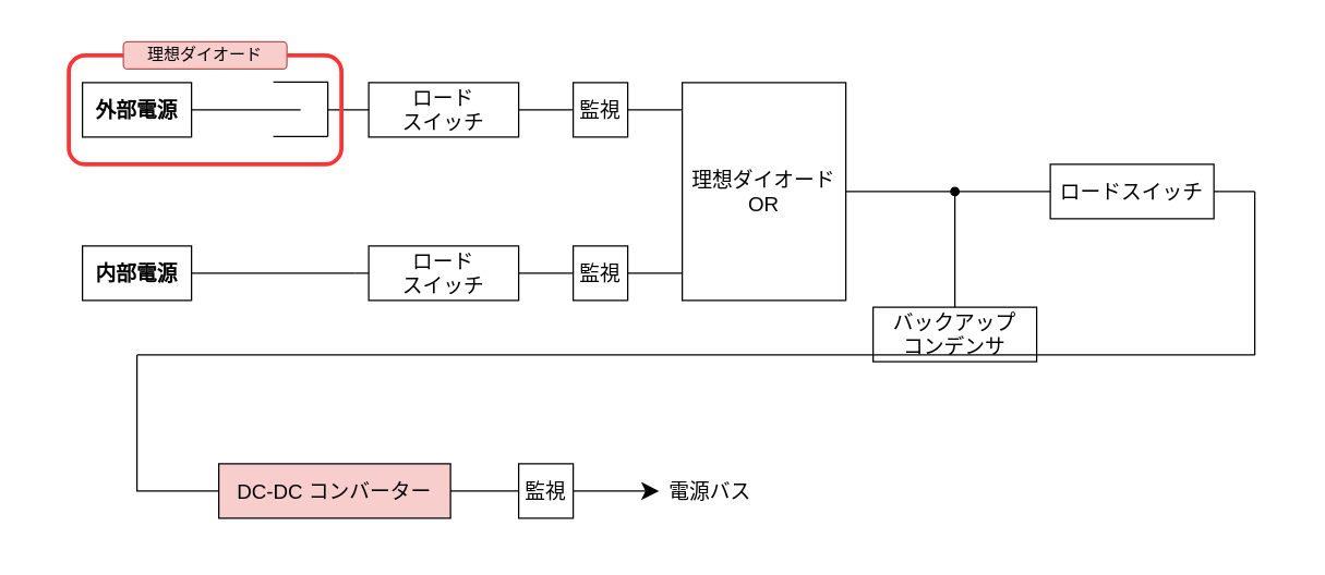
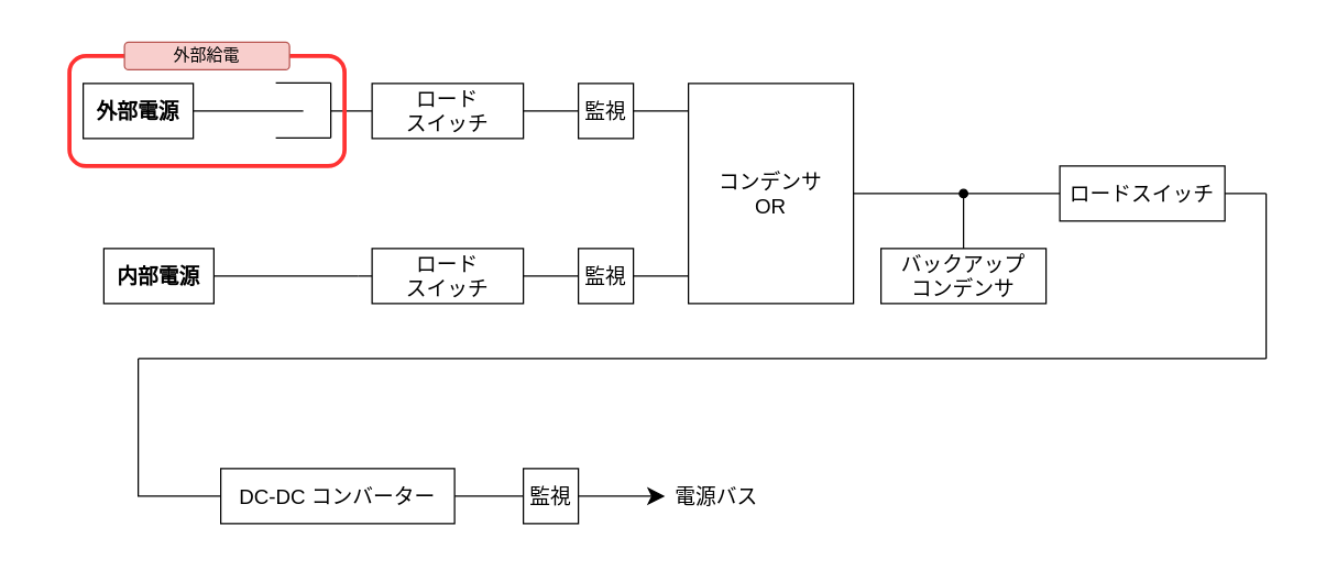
  <mxCell id="0" />
  <mxCell id="1" parent="0" />
  <mxCell id="2" value="" style="rounded=0;whiteSpace=wrap;html=1;strokeColor=none;" parent="1" vertex="1"><mxGeometry x="20" y="20" width="930" height="380" as="geometry" /></mxCell>
  <mxCell id="3" value="&lt;font style=&quot;font-size: 15px;&quot;&gt;&lt;b&gt;外部電源&lt;/b&gt;&lt;/font&gt;" style="rounded=0;whiteSpace=wrap;html=1;" parent="1" vertex="1"><mxGeometry x="60" y="60" width="80" height="40" as="geometry" /></mxCell>
- <mxCell id="4" value="&lt;font style=&quot;font-size: 15px;&quot;&gt;&lt;b&gt;内部電源&lt;/b&gt;&lt;/font&gt;" style="rounded=0;whiteSpace=wrap;html=1;" parent="1" vertex="1"><mxGeometry x="60" y="180" width="80" height="40" as="geometry" /></mxCell>
+ <mxCell id="4" value="&lt;font style=&quot;font-size: 15px;&quot;&gt;&lt;b&gt;内部電源&lt;/b&gt;&lt;/font&gt;" style="rounded=0;whiteSpace=wrap;html=1;" parent="1" vertex="1"><mxGeometry x="75" y="180" width="80" height="40" as="geometry" /></mxCell>
  <mxCell id="5" value="" style="endArrow=none;html=1;exitX=1;exitY=0.5;exitDx=0;exitDy=0;" parent="1" source="3" edge="1"><mxGeometry width="50" height="50" relative="1" as="geometry"><mxPoint x="210" y="170" as="sourcePoint" /><mxPoint x="220" y="80" as="targetPoint" /></mxGeometry></mxCell>
  <mxCell id="6" value="" style="endArrow=none;html=1;exitX=1;exitY=0.5;exitDx=0;exitDy=0;" parent="1" source="4" edge="1"><mxGeometry width="50" height="50" relative="1" as="geometry"><mxPoint x="160" y="199.76" as="sourcePoint" /><mxPoint x="260" y="200" as="targetPoint" /></mxGeometry></mxCell>
  <mxCell id="7" value="" style="endArrow=none;html=1;" parent="1" edge="1"><mxGeometry width="50" height="50" relative="1" as="geometry"><mxPoint x="240" y="59.52" as="sourcePoint" /><mxPoint x="200" y="59.52" as="targetPoint" /></mxGeometry></mxCell>
  <mxCell id="8" value="" style="endArrow=none;html=1;" parent="1" edge="1"><mxGeometry width="50" height="50" relative="1" as="geometry"><mxPoint x="240" y="99.52" as="sourcePoint" /><mxPoint x="200" y="99.52" as="targetPoint" /></mxGeometry></mxCell>
  <mxCell id="9" value="" style="endArrow=none;html=1;" parent="1" edge="1"><mxGeometry width="50" height="50" relative="1" as="geometry"><mxPoint x="240" y="59.52" as="sourcePoint" /><mxPoint x="240" y="99.52" as="targetPoint" /></mxGeometry></mxCell>
  <mxCell id="10" style="edgeStyle=none;html=1;entryX=0;entryY=0.5;entryDx=0;entryDy=0;endArrow=none;endFill=0;" parent="1" source="11" target="18" edge="1"><mxGeometry relative="1" as="geometry" /></mxCell>
  <mxCell id="11" value="&lt;font style=&quot;font-size: 15px;&quot;&gt;ロード&lt;/font&gt;&lt;div&gt;&lt;font style=&quot;font-size: 15px;&quot;&gt;スイッチ&lt;/font&gt;&lt;/div&gt;" style="rounded=0;whiteSpace=wrap;html=1;" parent="1" vertex="1"><mxGeometry x="270" y="60" width="110" height="40" as="geometry" /></mxCell>
  <mxCell id="12" style="edgeStyle=none;html=1;entryX=0;entryY=0.5;entryDx=0;entryDy=0;endArrow=none;endFill=0;" parent="1" source="13" target="19" edge="1"><mxGeometry relative="1" as="geometry" /></mxCell>
  <mxCell id="13" value="&lt;font style=&quot;font-size: 15px;&quot;&gt;ロード&lt;/font&gt;&lt;div&gt;&lt;font style=&quot;font-size: 15px;&quot;&gt;スイッチ&lt;/font&gt;&lt;/div&gt;" style="rounded=0;whiteSpace=wrap;html=1;" parent="1" vertex="1"><mxGeometry x="270" y="180" width="110" height="40" as="geometry" /></mxCell>
  <mxCell id="14" style="edgeStyle=none;html=1;entryX=0;entryY=0.5;entryDx=0;entryDy=0;endArrow=none;endFill=0;exitX=1;exitY=0.5;exitDx=0;exitDy=0;" parent="1" source="33" target="11" edge="1"><mxGeometry relative="1" as="geometry"><mxPoint x="290" y="80" as="sourcePoint" /></mxGeometry></mxCell>
  <mxCell id="15" style="edgeStyle=none;html=1;endArrow=none;endFill=0;" parent="1" edge="1"><mxGeometry relative="1" as="geometry"><mxPoint x="240" y="80" as="targetPoint" /><mxPoint x="250" y="80" as="sourcePoint" /></mxGeometry></mxCell>
  <mxCell id="16" style="edgeStyle=none;html=1;entryX=0;entryY=0.5;entryDx=0;entryDy=0;endArrow=none;endFill=0;" parent="1" target="13" edge="1"><mxGeometry relative="1" as="geometry"><mxPoint x="260" y="200" as="sourcePoint" /></mxGeometry></mxCell>
  <mxCell id="17" style="edgeStyle=none;html=1;entryX=0;entryY=0.125;entryDx=0;entryDy=0;entryPerimeter=0;endArrow=none;endFill=0;" parent="1" source="18" target="21" edge="1"><mxGeometry relative="1" as="geometry"><mxPoint x="490" y="80" as="targetPoint" /></mxGeometry></mxCell>
  <mxCell id="18" value="&lt;font style=&quot;font-size: 15px;&quot;&gt;監視&lt;/font&gt;" style="rounded=0;whiteSpace=wrap;html=1;" parent="1" vertex="1"><mxGeometry x="420" y="60" width="40" height="40" as="geometry" /></mxCell>
  <mxCell id="19" value="&lt;font style=&quot;font-size: 15px;&quot;&gt;監視&lt;/font&gt;" style="rounded=0;whiteSpace=wrap;html=1;" parent="1" vertex="1"><mxGeometry x="420" y="180" width="40" height="40" as="geometry" /></mxCell>
  <mxCell id="20" style="edgeStyle=none;html=1;entryX=0;entryY=0.5;entryDx=0;entryDy=0;endArrow=none;endFill=0;" parent="1" source="21" target="25" edge="1"><mxGeometry relative="1" as="geometry" /></mxCell>
- <mxCell id="21" value="&lt;font style=&quot;font-size: 15px;&quot;&gt;理想ダイオード&lt;/font&gt;&lt;div&gt;&lt;font style=&quot;font-size: 15px;&quot;&gt;OR&lt;/font&gt;&lt;/div&gt;" style="rounded=0;whiteSpace=wrap;html=1;" parent="1" vertex="1"><mxGeometry x="500" y="60" width="120" height="160" as="geometry" /></mxCell>
+ <mxCell id="21" value="&lt;font style=&quot;font-size: 15px;&quot;&gt;コンデンサ&lt;/font&gt;&lt;div&gt;&lt;font style=&quot;font-size: 15px;&quot;&gt;OR&lt;/font&gt;&lt;/div&gt;" style="rounded=0;whiteSpace=wrap;html=1;" parent="1" vertex="1"><mxGeometry x="500" y="60" width="120" height="160" as="geometry" /></mxCell>
  <mxCell id="22" style="edgeStyle=none;html=1;entryX=0;entryY=0.875;entryDx=0;entryDy=0;entryPerimeter=0;endArrow=none;endFill=0;" parent="1" source="19" target="21" edge="1"><mxGeometry relative="1" as="geometry" /></mxCell>
  <mxCell id="23" style="edgeStyle=none;html=1;endArrow=oval;endFill=1;" parent="1" source="24" edge="1"><mxGeometry relative="1" as="geometry"><mxPoint x="700" y="140" as="targetPoint" /></mxGeometry></mxCell>
- <mxCell id="24" value="&lt;font style=&quot;font-size: 15px;&quot;&gt;バックアップ&lt;/font&gt;&lt;div&gt;&lt;font style=&quot;font-size: 15px;&quot;&gt;コンデンサ&lt;/font&gt;&lt;/div&gt;" style="rounded=0;whiteSpace=wrap;html=1;" parent="1" vertex="1"><mxGeometry x="640" y="225" width="120" height="40" as="geometry" /></mxCell>
+ <mxCell id="24" value="&lt;font style=&quot;font-size: 15px;&quot;&gt;バックアップ&lt;/font&gt;&lt;div&gt;&lt;font style=&quot;font-size: 15px;&quot;&gt;コンデンサ&lt;/font&gt;&lt;/div&gt;" style="rounded=0;whiteSpace=wrap;html=1;" parent="1" vertex="1"><mxGeometry x="640" y="180" width="120" height="40" as="geometry" /></mxCell>
  <mxCell id="25" value="&lt;font style=&quot;font-size: 15px;&quot;&gt;ロードスイッチ&lt;/font&gt;" style="rounded=0;whiteSpace=wrap;html=1;" parent="1" vertex="1"><mxGeometry x="770" y="120" width="120" height="40" as="geometry" /></mxCell>
  <mxCell id="26" value="" style="endArrow=none;html=1;exitX=1;exitY=0.5;exitDx=0;exitDy=0;" parent="1" source="25" edge="1"><mxGeometry width="50" height="50" relative="1" as="geometry"><mxPoint x="950" y="140" as="sourcePoint" /><mxPoint x="920" y="140" as="targetPoint" /></mxGeometry></mxCell>
  <mxCell id="27" value="" style="endArrow=none;html=1;" parent="1" edge="1"><mxGeometry width="50" height="50" relative="1" as="geometry"><mxPoint x="920" y="260" as="sourcePoint" /><mxPoint x="920" y="140" as="targetPoint" /></mxGeometry></mxCell>
  <mxCell id="28" value="" style="endArrow=none;html=1;" parent="1" edge="1"><mxGeometry width="50" height="50" relative="1" as="geometry"><mxPoint x="920" y="260" as="sourcePoint" /><mxPoint x="100" y="260" as="targetPoint" /></mxGeometry></mxCell>
  <mxCell id="29" value="" style="endArrow=none;html=1;rounded=0;strokeWidth=1;edgeStyle=elbowEdgeStyle;exitX=0;exitY=0.5;exitDx=0;exitDy=0;" parent="1" source="31" edge="1"><mxGeometry width="50" height="50" relative="1" as="geometry"><mxPoint x="100" y="360" as="sourcePoint" /><mxPoint x="100" y="260" as="targetPoint" /><Array as="points"><mxPoint x="100" y="310" /></Array></mxGeometry></mxCell>
  <mxCell id="30" style="edgeStyle=none;html=1;strokeWidth=1;endSize=10;" parent="1" source="31" edge="1"><mxGeometry relative="1" as="geometry"><mxPoint x="483" y="360" as="targetPoint" /></mxGeometry></mxCell>
  <mxCell id="31" value="&lt;font style=&quot;font-size: 15px;&quot;&gt;監視&lt;/font&gt;" style="rounded=0;whiteSpace=wrap;html=1;" parent="1" vertex="1"><mxGeometry x="380" y="340" width="40" height="40" as="geometry" /></mxCell>
  <mxCell id="32" value="&lt;font style=&quot;font-size: 15px;&quot;&gt;電源バス&lt;/font&gt;" style="text;html=1;align=center;verticalAlign=middle;resizable=0;points=[];autosize=1;strokeColor=none;fillColor=none;" parent="1" vertex="1"><mxGeometry x="480" y="345" width="80" height="30" as="geometry" /></mxCell>
  <mxCell id="33" value="" style="rounded=1;whiteSpace=wrap;html=1;fillColor=none;strokeColor=#FF3333;strokeWidth=3;" parent="1" vertex="1"><mxGeometry x="50" y="40" width="200" height="80" as="geometry" /></mxCell>
- <mxCell id="34" value="理想ダイオード" style="rounded=1;whiteSpace=wrap;html=1;fillColor=#f8cecc;strokeColor=#b85450;" parent="1" vertex="1"><mxGeometry x="90" y="30" width="120" height="20" as="geometry" /></mxCell>
- <mxCell id="35" value="&lt;font style=&quot;font-size: 15px;&quot;&gt;DC-DC コンバーター&lt;/font&gt;" style="rounded=0;whiteSpace=wrap;html=1;fillColor=#f8cecc;" vertex="1" parent="1"><mxGeometry x="160" y="340" width="170" height="40" as="geometry" /></mxCell>
+ <mxCell id="34" value="外部給電" style="rounded=1;whiteSpace=wrap;html=1;fillColor=#f8cecc;strokeColor=#b85450;" parent="1" vertex="1"><mxGeometry x="90" y="30" width="120" height="20" as="geometry" /></mxCell>
+ <mxCell id="35" value="&lt;font style=&quot;font-size: 15px;&quot;&gt;DC-DC コンバーター&lt;/font&gt;" style="rounded=0;whiteSpace=wrap;html=1;" vertex="1" parent="1"><mxGeometry x="160" y="340" width="170" height="40" as="geometry" /></mxCell>
